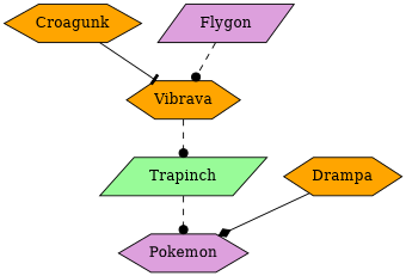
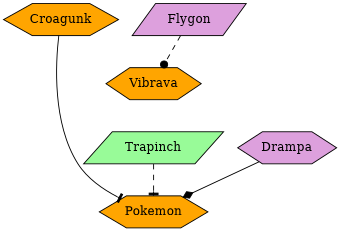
  digraph {
    node [fillcolor=orange shape=hexagon style=filled]
    edge [arrowhead=tee style=dashed]
    Croagunk
-   Pokemon [fillcolor=plum]
-   Drampa
+   Pokemon
+   Drampa [fillcolor=plum]
    Flygon [fillcolor=plum shape=parallelogram]
    Vibrava
    Trapinch [fillcolor=palegreen shape=parallelogram]
-   Croagunk -> Vibrava [style=solid]
+   Croagunk -> Pokemon [style=solid]
    Drampa -> Pokemon [arrowhead=diamond style=solid]
    Flygon -> Vibrava [arrowhead=dot]
-   Vibrava -> Trapinch [arrowhead=dot]
-   Trapinch -> Pokemon [arrowhead=dot]
+   Trapinch -> Pokemon
  }
